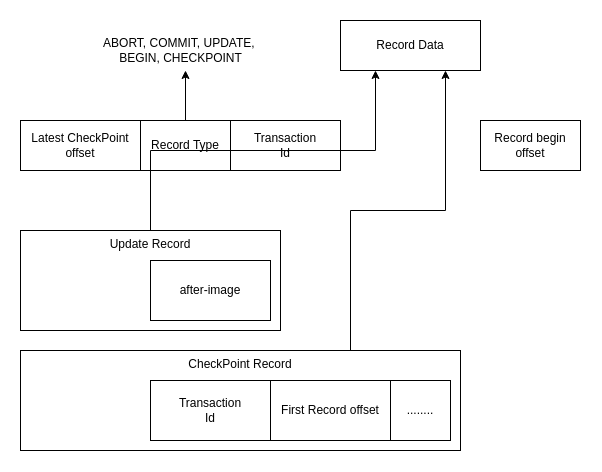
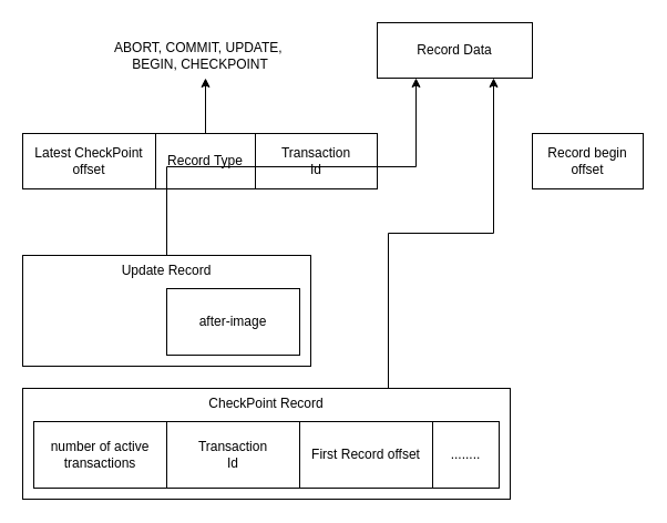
  <mxCell id="0" />
  <mxCell id="1" parent="0" />
  <mxCell id="2" value="Latest CheckPoint offset" style="rounded=0;whiteSpace=wrap;html=1;" vertex="1" parent="1"><mxGeometry x="20" y="120" width="120" height="50" as="geometry" /></mxCell>
  <mxCell id="3" style="edgeStyle=orthogonalEdgeStyle;rounded=0;orthogonalLoop=1;jettySize=auto;html=1;exitX=0.5;exitY=0;exitDx=0;exitDy=0;" edge="1" parent="1" source="4"><mxGeometry relative="1" as="geometry"><mxPoint x="185" y="70" as="targetPoint" /></mxGeometry></mxCell>
  <mxCell id="4" value="Record Type" style="rounded=0;whiteSpace=wrap;html=1;" vertex="1" parent="1"><mxGeometry x="140" y="120" width="90" height="50" as="geometry" /></mxCell>
  <mxCell id="5" value="Transaction&lt;br&gt;Id" style="rounded=0;whiteSpace=wrap;html=1;" vertex="1" parent="1"><mxGeometry x="230" y="120" width="110" height="50" as="geometry" /></mxCell>
  <mxCell id="6" value="Record Data" style="rounded=0;whiteSpace=wrap;html=1;" vertex="1" parent="1"><mxGeometry x="340" y="20" width="140" height="50" as="geometry" /></mxCell>
  <mxCell id="7" value="Record begin&lt;br&gt;offset" style="rounded=0;whiteSpace=wrap;html=1;" vertex="1" parent="1"><mxGeometry x="480" y="120" width="100" height="50" as="geometry" /></mxCell>
  <mxCell id="8" value="" style="group" vertex="1" connectable="0" parent="1"><mxGeometry x="20" y="230" width="260" height="100" as="geometry" /></mxCell>
  <mxCell id="9" value="Update Record" style="rounded=0;whiteSpace=wrap;html=1;verticalAlign=top;" vertex="1" parent="8"><mxGeometry width="260" height="100" as="geometry" /></mxCell>
  <mxCell id="10" value="" style="group" vertex="1" connectable="0" parent="8"><mxGeometry x="10" y="30" width="240" height="60" as="geometry" /></mxCell>
  <mxCell id="11" value="after-image" style="rounded=0;whiteSpace=wrap;html=1;" vertex="1" parent="10"><mxGeometry x="120" width="120" height="60" as="geometry" /></mxCell>
  <mxCell id="12" value="" style="group" vertex="1" connectable="0" parent="1"><mxGeometry x="20" y="350" width="490" height="100" as="geometry" /></mxCell>
  <mxCell id="13" value="CheckPoint Record" style="rounded=0;whiteSpace=wrap;html=1;verticalAlign=top;" vertex="1" parent="12"><mxGeometry width="440" height="100" as="geometry" /></mxCell>
  <mxCell id="14" value="" style="group" vertex="1" connectable="0" parent="12"><mxGeometry x="10" y="30" width="480" height="60" as="geometry" /></mxCell>
+ <mxCell id="15" value="number of active transactions" style="rounded=0;whiteSpace=wrap;html=1;" vertex="1" parent="14"><mxGeometry width="120" height="60" as="geometry" /></mxCell>
  <mxCell id="16" value="&lt;span&gt;Transaction&lt;/span&gt;&lt;br&gt;&lt;span&gt;Id&lt;/span&gt;" style="rounded=0;whiteSpace=wrap;html=1;" vertex="1" parent="14"><mxGeometry x="120" width="120" height="60" as="geometry" /></mxCell>
  <mxCell id="17" value="First Record offset" style="rounded=0;whiteSpace=wrap;html=1;" vertex="1" parent="14"><mxGeometry x="240" width="120" height="60" as="geometry" /></mxCell>
  <mxCell id="18" value="........" style="rounded=0;whiteSpace=wrap;html=1;" vertex="1" parent="14"><mxGeometry x="360" width="60" height="60" as="geometry" /></mxCell>
  <mxCell id="19" style="edgeStyle=orthogonalEdgeStyle;rounded=0;orthogonalLoop=1;jettySize=auto;html=1;exitX=0.5;exitY=0;exitDx=0;exitDy=0;entryX=0.25;entryY=1;entryDx=0;entryDy=0;" edge="1" parent="1" source="9" target="6"><mxGeometry relative="1" as="geometry" /></mxCell>
  <mxCell id="20" style="edgeStyle=orthogonalEdgeStyle;rounded=0;orthogonalLoop=1;jettySize=auto;html=1;exitX=0.75;exitY=0;exitDx=0;exitDy=0;entryX=0.75;entryY=1;entryDx=0;entryDy=0;" edge="1" parent="1" source="13" target="6"><mxGeometry relative="1" as="geometry" /></mxCell>
  <mxCell id="21" value="&lt;div&gt;ABORT, COMMIT, UPDATE,&amp;nbsp;&lt;/div&gt;&lt;div&gt;BEGIN, &lt;span&gt;CHECKPOINT&lt;/span&gt;&lt;/div&gt;" style="text;html=1;align=center;verticalAlign=middle;resizable=0;points=[];autosize=1;strokeColor=none;fillColor=none;" vertex="1" parent="1"><mxGeometry x="95" y="35" width="170" height="30" as="geometry" /></mxCell>
